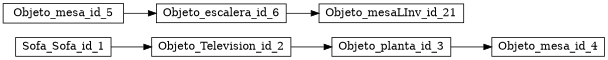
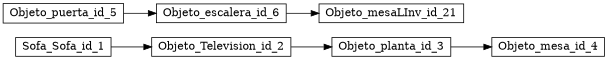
  digraph {
    rankdir=LR
    node [shape=record]
    n1 [height=.1 label=Sofa_Sofa_id_1 width=.1]
    Objeto_Television_id_2 [height=.1 width=.1]
    Objeto_planta_id_3 [height=.1 width=.1]
    Objeto_mesa_id_4 [height=.1 width=.1]
-   Objeto_puerta_id_5 [height=.1 width=.1 label=Objeto_mesa_id_5]
+   Objeto_puerta_id_5 [height=.1 width=.1]
    Objeto_escalera_id_6 [height=.1 width=.1]
    Objeto_mesaLInv_id_21 [height=.1 width=.1]
    n1 -> Objeto_Television_id_2
    Objeto_Television_id_2 -> Objeto_planta_id_3
    Objeto_planta_id_3 -> Objeto_mesa_id_4
    Objeto_puerta_id_5 -> Objeto_escalera_id_6
    Objeto_escalera_id_6 -> Objeto_mesaLInv_id_21
  }
